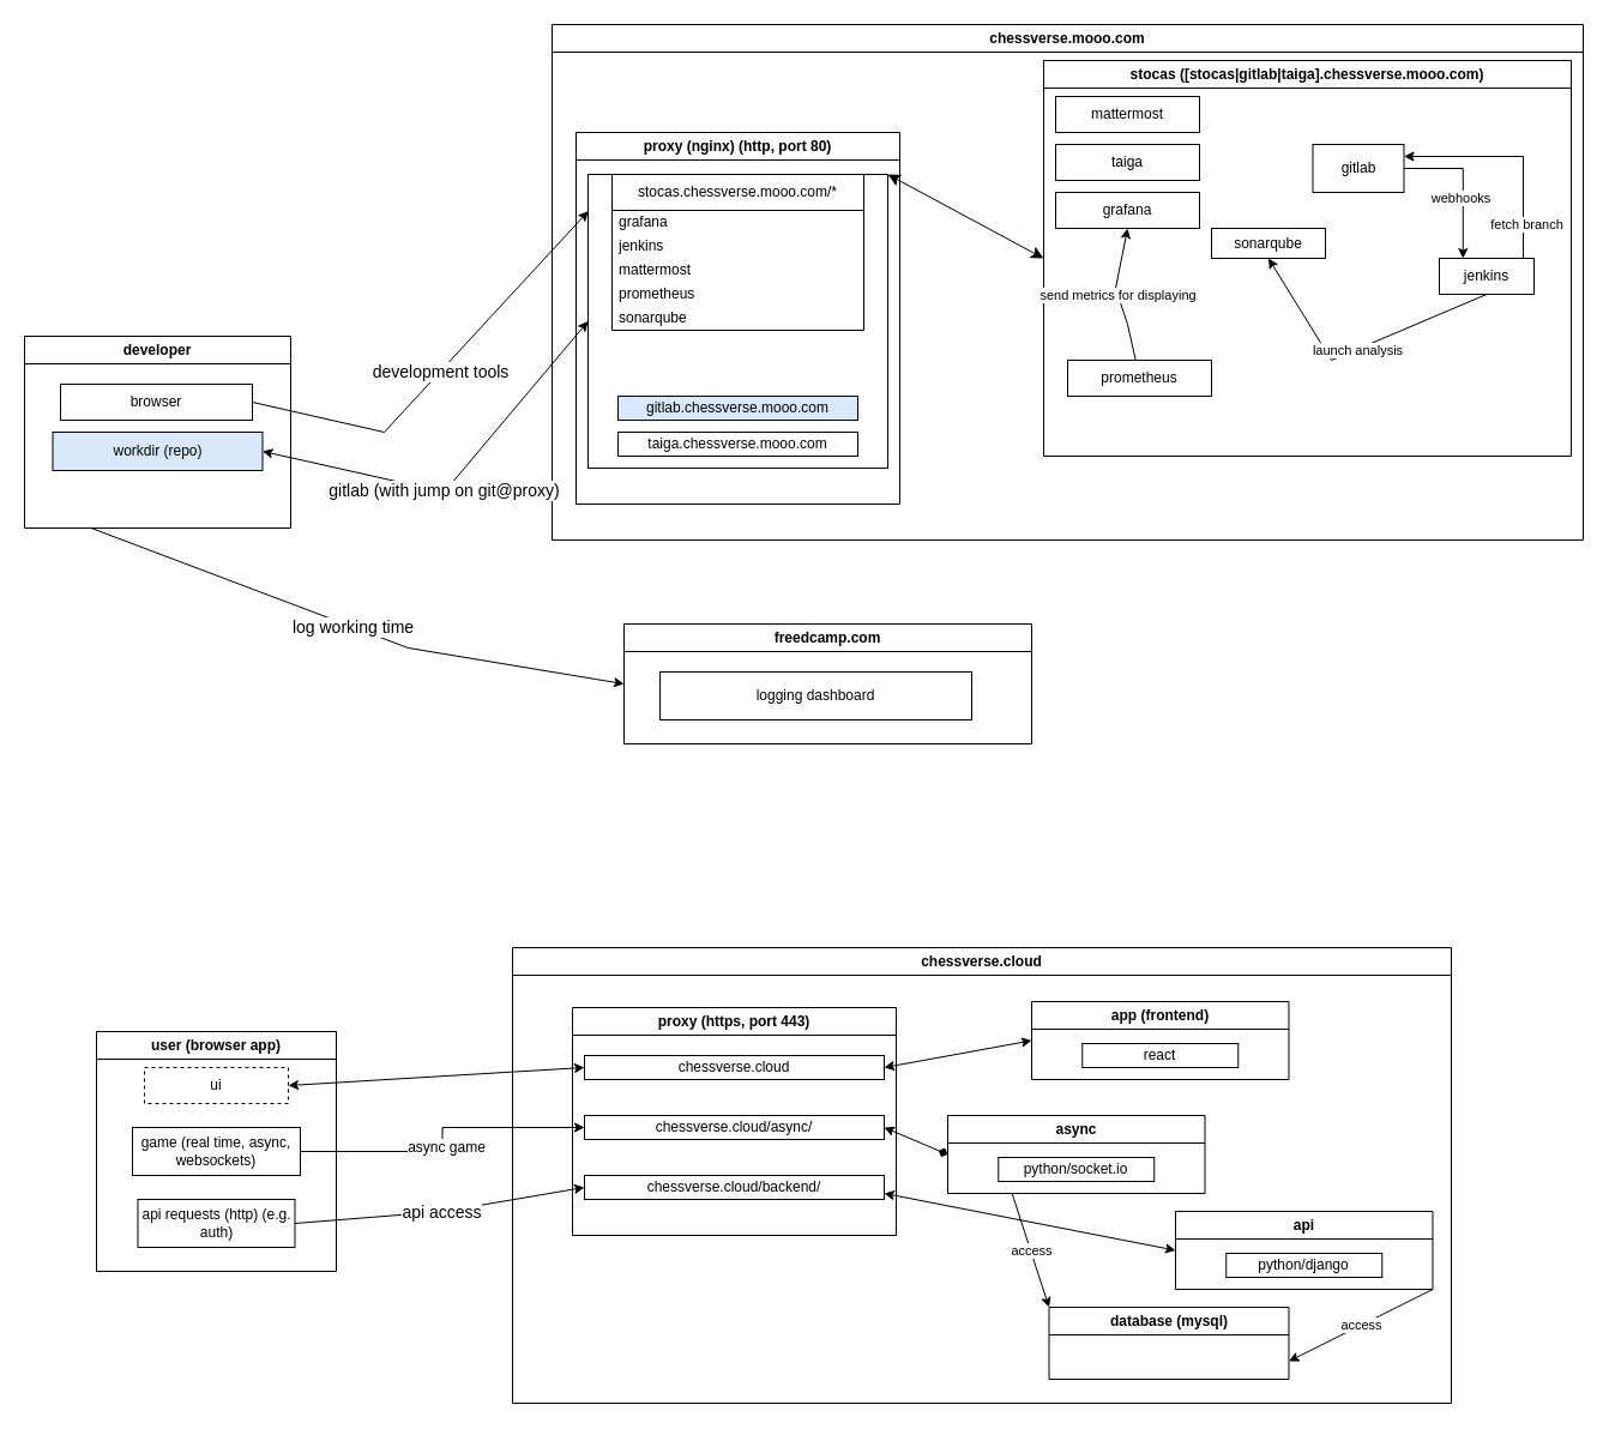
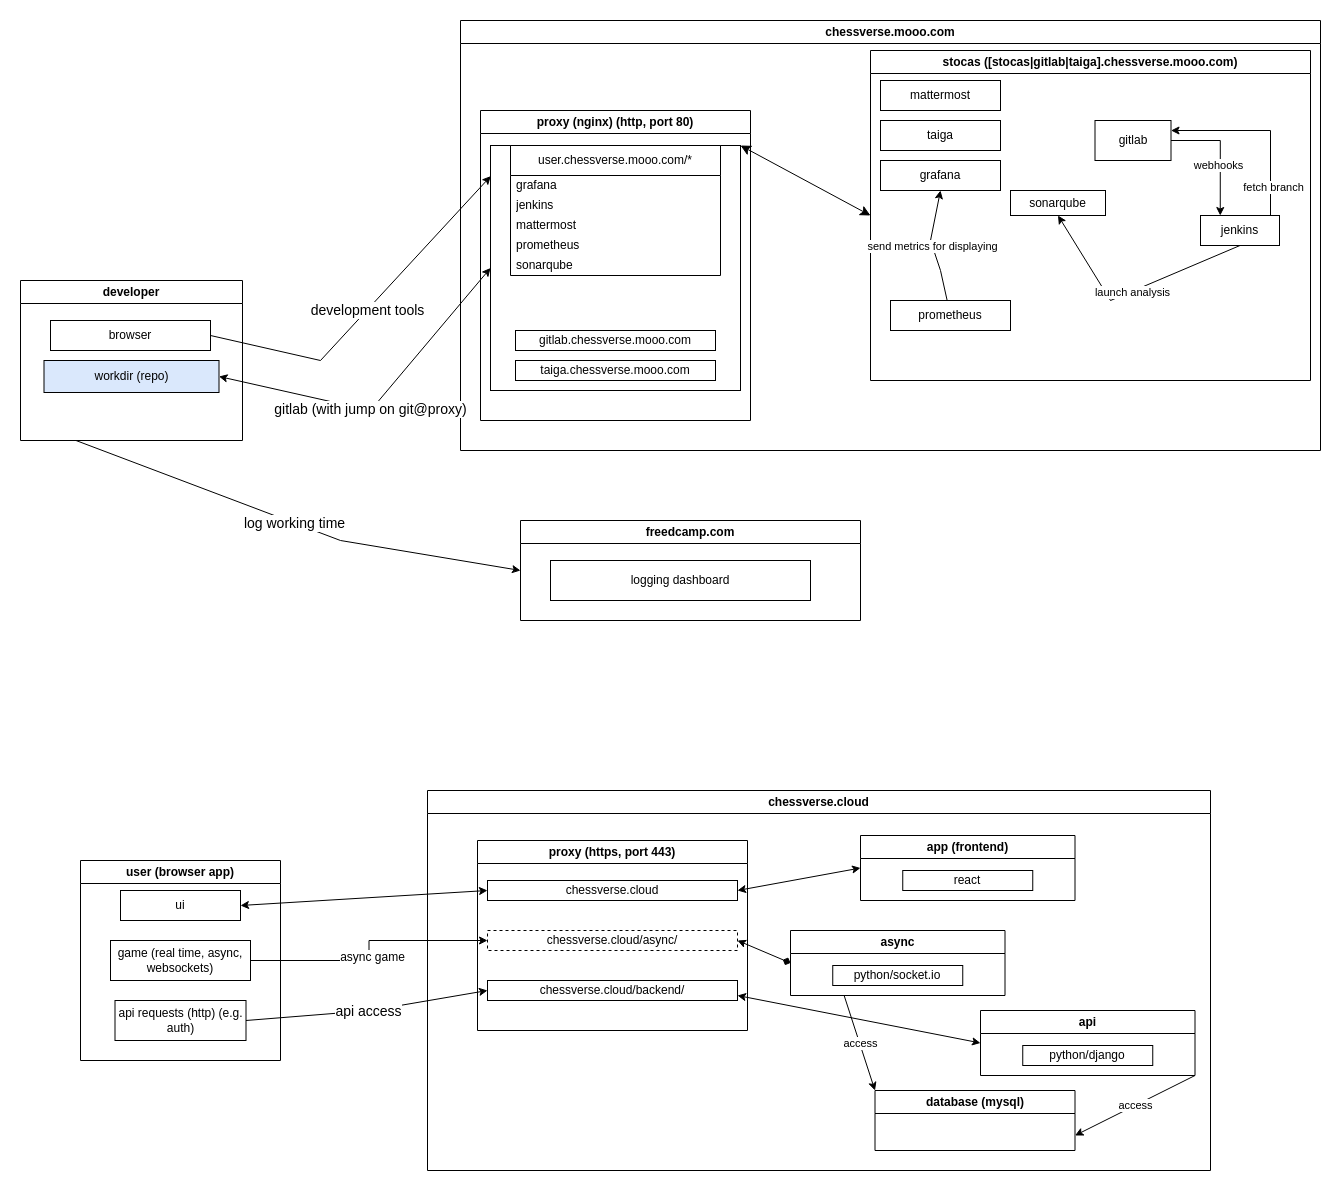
  <mxCell id="0" />
  <mxCell id="1" parent="0" />
  <mxCell id="2" value="chessverse.mooo.com" style="swimlane;whiteSpace=wrap;html=1;" parent="1" vertex="1"><mxGeometry x="460" width="860" height="430" as="geometry" y="20" /></mxCell>
  <mxCell id="3" value="proxy (nginx) (http, port 80)" style="swimlane;whiteSpace=wrap;html=1;" parent="2" vertex="1"><mxGeometry x="20" y="90" width="270" height="310" as="geometry" /></mxCell>
  <mxCell id="4" value="" style="rounded=0;whiteSpace=wrap;html=1;" parent="3" vertex="1"><mxGeometry x="10" y="35" width="250" height="245" as="geometry" /></mxCell>
  <mxCell id="5" value="taiga.chessverse.mooo.com" style="rounded=0;whiteSpace=wrap;html=1;" parent="3" vertex="1"><mxGeometry x="35" y="250" width="200" height="20" as="geometry" /></mxCell>
- <mxCell id="6" value="gitlab.chessverse.mooo.com" style="rounded=0;whiteSpace=wrap;html=1;fillColor=#dae8fc;" parent="3" vertex="1"><mxGeometry x="35" y="220" width="200" height="20" as="geometry" /></mxCell>
- <mxCell id="7" value="stocas.chessverse.mooo.com/*" style="swimlane;fontStyle=0;childLayout=stackLayout;horizontal=1;startSize=30;horizontalStack=0;resizeParent=1;resizeParentMax=0;resizeLast=0;collapsible=1;marginBottom=0;whiteSpace=wrap;html=1;" parent="3" vertex="1"><mxGeometry x="30" y="35" width="210" height="130" as="geometry" /></mxCell>
+ <mxCell id="6" value="gitlab.chessverse.mooo.com" style="rounded=0;whiteSpace=wrap;html=1;" parent="3" vertex="1"><mxGeometry x="35" y="220" width="200" height="20" as="geometry" /></mxCell>
+ <mxCell id="7" value="user.chessverse.mooo.com/*" style="swimlane;fontStyle=0;childLayout=stackLayout;horizontal=1;startSize=30;horizontalStack=0;resizeParent=1;resizeParentMax=0;resizeLast=0;collapsible=1;marginBottom=0;whiteSpace=wrap;html=1;" parent="3" vertex="1"><mxGeometry x="30" y="35" width="210" height="130" as="geometry" /></mxCell>
  <mxCell id="8" value="grafana" style="text;strokeColor=none;fillColor=none;align=left;verticalAlign=middle;spacingLeft=4;spacingRight=4;overflow=hidden;points=[[0,0.5],[1,0.5]];portConstraint=eastwest;rotatable=0;whiteSpace=wrap;html=1;" parent="7" vertex="1"><mxGeometry y="30" width="210" height="20" as="geometry" /></mxCell>
  <mxCell id="9" value="jenkins" style="text;strokeColor=none;fillColor=none;align=left;verticalAlign=middle;spacingLeft=4;spacingRight=4;overflow=hidden;points=[[0,0.5],[1,0.5]];portConstraint=eastwest;rotatable=0;whiteSpace=wrap;html=1;" parent="7" vertex="1"><mxGeometry y="50" width="210" height="20" as="geometry" /></mxCell>
  <mxCell id="10" value="mattermost" style="text;strokeColor=none;fillColor=none;align=left;verticalAlign=middle;spacingLeft=4;spacingRight=4;overflow=hidden;points=[[0,0.5],[1,0.5]];portConstraint=eastwest;rotatable=0;whiteSpace=wrap;html=1;" parent="7" vertex="1"><mxGeometry y="70" width="210" height="20" as="geometry" /></mxCell>
  <mxCell id="11" value="prometheus" style="text;strokeColor=none;fillColor=none;align=left;verticalAlign=middle;spacingLeft=4;spacingRight=4;overflow=hidden;points=[[0,0.5],[1,0.5]];portConstraint=eastwest;rotatable=0;whiteSpace=wrap;html=1;" parent="7" vertex="1"><mxGeometry y="90" width="210" height="20" as="geometry" /></mxCell>
  <mxCell id="12" value="sonarqube" style="text;strokeColor=none;fillColor=none;align=left;verticalAlign=middle;spacingLeft=4;spacingRight=4;overflow=hidden;points=[[0,0.5],[1,0.5]];portConstraint=eastwest;rotatable=0;whiteSpace=wrap;html=1;" parent="7" vertex="1"><mxGeometry y="110" width="210" height="20" as="geometry" /></mxCell>
  <mxCell id="13" value="stocas ([stocas|gitlab|taiga].chessverse.mooo.com)" style="swimlane;whiteSpace=wrap;html=1;" parent="2" vertex="1"><mxGeometry x="410" y="30" width="440" height="330" as="geometry" /></mxCell>
  <mxCell id="14" value="mattermost" style="rounded=0;whiteSpace=wrap;html=1;" parent="13" vertex="1"><mxGeometry x="10" y="30" width="120" height="30" as="geometry" /></mxCell>
  <mxCell id="15" style="edgeStyle=orthogonalEdgeStyle;rounded=0;orthogonalLoop=1;jettySize=auto;html=1;entryX=0.25;entryY=0;entryDx=0;entryDy=0;" parent="13" source="17" target="21" edge="1"><mxGeometry relative="1" as="geometry" /></mxCell>
  <mxCell id="16" value="webhooks" style="edgeLabel;html=1;align=center;verticalAlign=middle;resizable=0;points=[];" parent="15" vertex="1" connectable="0"><mxGeometry x="0.185" y="-2" relative="1" as="geometry"><mxPoint as="offset" /></mxGeometry></mxCell>
  <mxCell id="17" value="gitlab" style="rounded=0;whiteSpace=wrap;html=1;" parent="13" vertex="1"><mxGeometry x="224.5" y="70" width="76" height="40" as="geometry" /></mxCell>
  <mxCell id="18" value="taiga" style="rounded=0;whiteSpace=wrap;html=1;" parent="13" vertex="1"><mxGeometry x="10" y="70" width="120" height="30" as="geometry" /></mxCell>
  <mxCell id="19" style="edgeStyle=orthogonalEdgeStyle;rounded=0;orthogonalLoop=1;jettySize=auto;html=1;entryX=1;entryY=0.25;entryDx=0;entryDy=0;" parent="13" source="21" target="17" edge="1"><mxGeometry relative="1" as="geometry"><Array as="points"><mxPoint x="400" y="80" /></Array></mxGeometry></mxCell>
  <mxCell id="20" value="fetch branch" style="edgeLabel;html=1;align=center;verticalAlign=middle;resizable=0;points=[];" parent="19" vertex="1" connectable="0"><mxGeometry x="-0.689" y="-2" relative="1" as="geometry"><mxPoint as="offset" /></mxGeometry></mxCell>
  <mxCell id="21" value="jenkins" style="rounded=0;whiteSpace=wrap;html=1;" parent="13" vertex="1"><mxGeometry x="330" y="165" width="79" height="30" as="geometry" /></mxCell>
  <mxCell id="22" value="sonarqube" style="rounded=0;whiteSpace=wrap;html=1;" parent="13" vertex="1"><mxGeometry x="140" y="140" width="95" height="25" as="geometry" /></mxCell>
  <mxCell id="23" value="grafana" style="rounded=0;whiteSpace=wrap;html=1;" parent="13" vertex="1"><mxGeometry x="10" y="110" width="120" height="30" as="geometry" /></mxCell>
  <mxCell id="24" value="prometheus" style="rounded=0;whiteSpace=wrap;html=1;" parent="13" vertex="1"><mxGeometry x="20" y="250" width="120" height="30" as="geometry" /></mxCell>
  <mxCell id="25" value="" style="endArrow=classic;html=1;rounded=0;entryX=0.5;entryY=1;entryDx=0;entryDy=0;" parent="13" source="24" target="23" edge="1"><mxGeometry relative="1" as="geometry"><mxPoint x="90" y="250" as="sourcePoint" /><mxPoint x="190" y="250" as="targetPoint" /><Array as="points"><mxPoint x="70" y="220" /><mxPoint x="60" y="190" /></Array></mxGeometry></mxCell>
  <mxCell id="26" value="send metrics for displaying" style="edgeLabel;resizable=0;html=1;align=center;verticalAlign=middle;" parent="25" connectable="0" vertex="1"><mxGeometry relative="1" as="geometry" /></mxCell>
  <mxCell id="27" value="" style="endArrow=classic;html=1;rounded=0;exitX=0.5;exitY=1;exitDx=0;exitDy=0;entryX=0.5;entryY=1;entryDx=0;entryDy=0;" parent="13" source="21" target="22" edge="1"><mxGeometry width="50" height="50" relative="1" as="geometry"><mxPoint x="-180" y="390" as="sourcePoint" /><mxPoint x="-130" y="340" as="targetPoint" /><Array as="points"><mxPoint x="240" y="250" /></Array></mxGeometry></mxCell>
  <mxCell id="28" value="launch analysis" style="edgeLabel;html=1;align=center;verticalAlign=middle;resizable=0;points=[];" parent="27" vertex="1" connectable="0"><mxGeometry x="-0.026" y="1" relative="1" as="geometry"><mxPoint x="-1" as="offset" /></mxGeometry></mxCell>
  <mxCell id="29" value="" style="edgeStyle=none;orthogonalLoop=1;jettySize=auto;html=1;endArrow=classic;startArrow=classic;endSize=8;startSize=8;rounded=0;entryX=1;entryY=0;entryDx=0;entryDy=0;exitX=0;exitY=0.5;exitDx=0;exitDy=0;" parent="2" source="13" target="4" edge="1"><mxGeometry width="100" relative="1" as="geometry"><mxPoint x="500" y="290" as="sourcePoint" /><mxPoint x="230" y="350" as="targetPoint" /><Array as="points" /></mxGeometry></mxCell>
  <mxCell id="30" value="developer" style="swimlane;whiteSpace=wrap;html=1;" parent="1" vertex="1"><mxGeometry x="20" y="280" width="222" height="160" as="geometry" /></mxCell>
  <mxCell id="31" value="browser" style="rounded=0;whiteSpace=wrap;html=1;" parent="30" vertex="1"><mxGeometry x="30" y="40" width="160" height="30" as="geometry" /></mxCell>
  <mxCell id="32" value="workdir (repo)" style="rounded=0;whiteSpace=wrap;html=1;fillColor=#dae8fc;" parent="30" vertex="1"><mxGeometry x="23.5" y="80" width="175" height="32" as="geometry" /></mxCell>
  <mxCell id="33" value="" style="endArrow=classic;html=1;rounded=0;exitX=1;exitY=0.5;exitDx=0;exitDy=0;entryX=0.001;entryY=0.125;entryDx=0;entryDy=0;entryPerimeter=0;" parent="1" source="31" target="4" edge="1"><mxGeometry relative="1" as="geometry"><mxPoint x="980" y="710" as="sourcePoint" /><mxPoint x="1080" y="710" as="targetPoint" /><Array as="points"><mxPoint x="320" y="360" /></Array></mxGeometry></mxCell>
  <mxCell id="34" value="&lt;font style=&quot;font-size: 14px;&quot;&gt;development tools&lt;br&gt;&lt;/font&gt;" style="edgeLabel;resizable=0;html=1;align=center;verticalAlign=middle;" parent="33" connectable="0" vertex="1"><mxGeometry relative="1" as="geometry" /></mxCell>
  <mxCell id="35" value="" style="endArrow=classic;html=1;rounded=0;entryX=0;entryY=0.5;entryDx=0;entryDy=0;exitX=0.25;exitY=1;exitDx=0;exitDy=0;" parent="1" source="30" target="66" edge="1"><mxGeometry relative="1" as="geometry"><mxPoint x="190" y="525" as="sourcePoint" /><mxPoint x="660" y="820" as="targetPoint" /><Array as="points"><mxPoint x="340" y="540" /></Array></mxGeometry></mxCell>
  <mxCell id="36" value="&lt;font style=&quot;font-size: 14px;&quot;&gt;log working time&lt;br&gt;&lt;/font&gt;" style="edgeLabel;resizable=0;html=1;align=center;verticalAlign=middle;" parent="35" connectable="0" vertex="1"><mxGeometry relative="1" as="geometry" /></mxCell>
  <mxCell id="37" value="" style="endArrow=classic;startArrow=classic;html=1;rounded=0;exitX=1;exitY=0.5;exitDx=0;exitDy=0;entryX=0;entryY=0.5;entryDx=0;entryDy=0;" parent="1" source="32" target="4" edge="1"><mxGeometry width="50" height="50" relative="1" as="geometry"><mxPoint x="350" y="580" as="sourcePoint" /><mxPoint x="540" y="490" as="targetPoint" /><Array as="points"><mxPoint x="370" y="410" /></Array></mxGeometry></mxCell>
  <mxCell id="38" value="&lt;font style=&quot;font-size: 14px;&quot;&gt;gitlab (with jump on git@proxy)&lt;/font&gt;" style="edgeLabel;html=1;align=center;verticalAlign=middle;resizable=0;points=[];" parent="37" connectable="0" vertex="1"><mxGeometry x="-0.087" y="1" relative="1" as="geometry"><mxPoint as="offset" /></mxGeometry></mxCell>
  <mxCell id="39" value="user (browser app)" style="swimlane;whiteSpace=wrap;html=1;" parent="1" vertex="1"><mxGeometry x="80" y="860" width="200" height="200" as="geometry" /></mxCell>
- <mxCell id="40" value="ui" style="rounded=0;whiteSpace=wrap;html=1;dashed=1;" parent="39" vertex="1"><mxGeometry x="40" y="30" width="120" height="30" as="geometry" /></mxCell>
+ <mxCell id="40" value="ui" style="rounded=0;whiteSpace=wrap;html=1;" parent="39" vertex="1"><mxGeometry x="40" y="30" width="120" height="30" as="geometry" /></mxCell>
  <mxCell id="41" value="game (real time, async, websockets)" style="rounded=0;whiteSpace=wrap;html=1;" parent="39" vertex="1"><mxGeometry x="30" y="80" width="140" height="40" as="geometry" /></mxCell>
  <mxCell id="42" value="api requests (http) (e.g. auth)" style="rounded=0;whiteSpace=wrap;html=1;" parent="39" vertex="1"><mxGeometry x="34.5" y="140" width="131" height="40" as="geometry" /></mxCell>
  <mxCell id="43" value="chessverse.cloud" style="swimlane;whiteSpace=wrap;html=1;" parent="1" vertex="1"><mxGeometry x="427" y="790" width="783" height="380" as="geometry" /></mxCell>
  <mxCell id="44" value="proxy (https, port 443)" style="swimlane;whiteSpace=wrap;html=1;" parent="43" vertex="1"><mxGeometry x="50" y="50" width="270" height="190" as="geometry" /></mxCell>
  <mxCell id="45" value="chessverse.cloud" style="rounded=0;whiteSpace=wrap;html=1;" parent="44" vertex="1"><mxGeometry x="10" y="40" width="250" height="20" as="geometry" /></mxCell>
  <mxCell id="46" value="chessverse.cloud/backend/" style="rounded=0;whiteSpace=wrap;html=1;" parent="44" vertex="1"><mxGeometry x="10" y="140" width="250" height="20" as="geometry" /></mxCell>
- <mxCell id="47" value="chessverse.cloud/async/" style="rounded=0;whiteSpace=wrap;html=1;" parent="44" vertex="1"><mxGeometry x="10" y="90" width="250" height="20" as="geometry" /></mxCell>
+ <mxCell id="47" value="chessverse.cloud/async/" style="rounded=0;whiteSpace=wrap;html=1;dashed=1;" parent="44" vertex="1"><mxGeometry x="10" y="90" width="250" height="20" as="geometry" /></mxCell>
  <mxCell id="48" value="app (frontend)" style="swimlane;whiteSpace=wrap;html=1;" parent="43" vertex="1"><mxGeometry x="433" y="45" width="214.5" height="65" as="geometry" /></mxCell>
  <mxCell id="49" value="react" style="whiteSpace=wrap;html=1;" parent="48" vertex="1"><mxGeometry x="42.25" y="35" width="130" height="20" as="geometry" /></mxCell>
  <mxCell id="50" value="database (mysql)" style="swimlane;whiteSpace=wrap;html=1;" parent="43" vertex="1"><mxGeometry x="447.5" y="300" width="200" height="60" as="geometry" /></mxCell>
  <mxCell id="51" value="async" style="swimlane;whiteSpace=wrap;html=1;startSize=23;" parent="43" vertex="1"><mxGeometry x="363" y="140" width="214.5" height="65" as="geometry" /></mxCell>
  <mxCell id="52" value="python/socket.io" style="whiteSpace=wrap;html=1;" parent="51" vertex="1"><mxGeometry x="42.25" y="35" width="130" height="20" as="geometry" /></mxCell>
  <mxCell id="53" value="api" style="swimlane;whiteSpace=wrap;html=1;" parent="43" vertex="1"><mxGeometry x="553" y="220" width="214.5" height="65" as="geometry" /></mxCell>
  <mxCell id="54" value="python/django" style="whiteSpace=wrap;html=1;" parent="53" vertex="1"><mxGeometry x="42.25" y="35" width="130" height="20" as="geometry" /></mxCell>
  <mxCell id="55" value="" style="endArrow=diamond;startArrow=classic;html=1;rounded=0;exitX=1;exitY=0.5;exitDx=0;exitDy=0;entryX=0;entryY=0.5;entryDx=0;entryDy=0;" parent="43" source="47" target="51" edge="1"><mxGeometry width="50" height="50" relative="1" as="geometry"><mxPoint x="373" y="40" as="sourcePoint" /><mxPoint x="423" y="-10" as="targetPoint" /></mxGeometry></mxCell>
  <mxCell id="56" value="" style="endArrow=classic;startArrow=classic;html=1;rounded=0;exitX=1;exitY=0.75;exitDx=0;exitDy=0;entryX=0;entryY=0.5;entryDx=0;entryDy=0;" parent="43" source="46" target="53" edge="1"><mxGeometry width="50" height="50" relative="1" as="geometry"><mxPoint x="373" y="40" as="sourcePoint" /><mxPoint x="423" y="-10" as="targetPoint" /></mxGeometry></mxCell>
  <mxCell id="57" value="" style="endArrow=classic;startArrow=classic;html=1;rounded=0;exitX=1;exitY=0.5;exitDx=0;exitDy=0;entryX=0;entryY=0.5;entryDx=0;entryDy=0;" parent="43" source="45" target="48" edge="1"><mxGeometry width="50" height="50" relative="1" as="geometry"><mxPoint x="373" y="40" as="sourcePoint" /><mxPoint x="423" y="-10" as="targetPoint" /></mxGeometry></mxCell>
  <mxCell id="58" value="" style="endArrow=classic;html=1;rounded=0;exitX=0.25;exitY=1;exitDx=0;exitDy=0;entryX=0;entryY=0;entryDx=0;entryDy=0;" parent="43" source="51" target="50" edge="1"><mxGeometry relative="1" as="geometry"><mxPoint x="353" y="20" as="sourcePoint" /><mxPoint x="453" y="20" as="targetPoint" /></mxGeometry></mxCell>
  <mxCell id="59" value="access" style="edgeLabel;resizable=0;html=1;align=center;verticalAlign=middle;" parent="58" connectable="0" vertex="1"><mxGeometry relative="1" as="geometry" /></mxCell>
  <mxCell id="60" value="" style="endArrow=classic;html=1;rounded=0;exitX=1;exitY=1;exitDx=0;exitDy=0;entryX=1;entryY=0.75;entryDx=0;entryDy=0;" parent="43" source="53" target="50" edge="1"><mxGeometry relative="1" as="geometry"><mxPoint x="427" y="215" as="sourcePoint" /><mxPoint x="458" y="310" as="targetPoint" /></mxGeometry></mxCell>
  <mxCell id="61" value="access" style="edgeLabel;resizable=0;html=1;align=center;verticalAlign=middle;" parent="60" connectable="0" vertex="1"><mxGeometry relative="1" as="geometry" /></mxCell>
  <mxCell id="62" value="" style="endArrow=classic;html=1;rounded=0;exitX=1;exitY=0.5;exitDx=0;exitDy=0;entryX=0;entryY=0.5;entryDx=0;entryDy=0;" parent="1" source="42" target="46" edge="1"><mxGeometry relative="1" as="geometry"><mxPoint x="237" y="1170" as="sourcePoint" /><mxPoint x="340" y="1050" as="targetPoint" /><Array as="points"><mxPoint x="370" y="1010" /></Array></mxGeometry></mxCell>
  <mxCell id="63" value="&lt;font style=&quot;font-size: 14px;&quot;&gt;api access&lt;/font&gt;" style="edgeLabel;resizable=0;html=1;align=center;verticalAlign=middle;" parent="62" connectable="0" vertex="1"><mxGeometry relative="1" as="geometry" /></mxCell>
  <mxCell id="64" style="edgeStyle=orthogonalEdgeStyle;rounded=0;orthogonalLoop=1;jettySize=auto;html=1;exitX=1;exitY=0.5;exitDx=0;exitDy=0;entryX=0;entryY=0.5;entryDx=0;entryDy=0;" parent="1" source="41" target="47" edge="1"><mxGeometry relative="1" as="geometry" /></mxCell>
  <mxCell id="65" value="&lt;font style=&quot;font-size: 12px;&quot;&gt;async game&lt;/font&gt;" style="edgeLabel;html=1;align=center;verticalAlign=middle;resizable=0;points=[];" parent="64" vertex="1" connectable="0"><mxGeometry x="-0.051" y="-3" relative="1" as="geometry"><mxPoint as="offset" /></mxGeometry></mxCell>
  <mxCell id="66" value="freedcamp.com" style="swimlane;whiteSpace=wrap;html=1;" parent="1" vertex="1"><mxGeometry x="520" y="520" width="340" height="100" as="geometry" /></mxCell>
  <mxCell id="67" value="logging dashboard" style="rounded=0;whiteSpace=wrap;html=1;" parent="66" vertex="1"><mxGeometry x="30" y="40" width="260" height="40" as="geometry" /></mxCell>
  <mxCell id="68" value="" style="endArrow=classic;startArrow=classic;html=1;rounded=0;exitX=1;exitY=0.5;exitDx=0;exitDy=0;entryX=0;entryY=0.5;entryDx=0;entryDy=0;" parent="1" source="40" target="45" edge="1"><mxGeometry width="50" height="50" relative="1" as="geometry"><mxPoint x="490" y="810" as="sourcePoint" /><mxPoint x="540" y="760" as="targetPoint" /></mxGeometry></mxCell>
